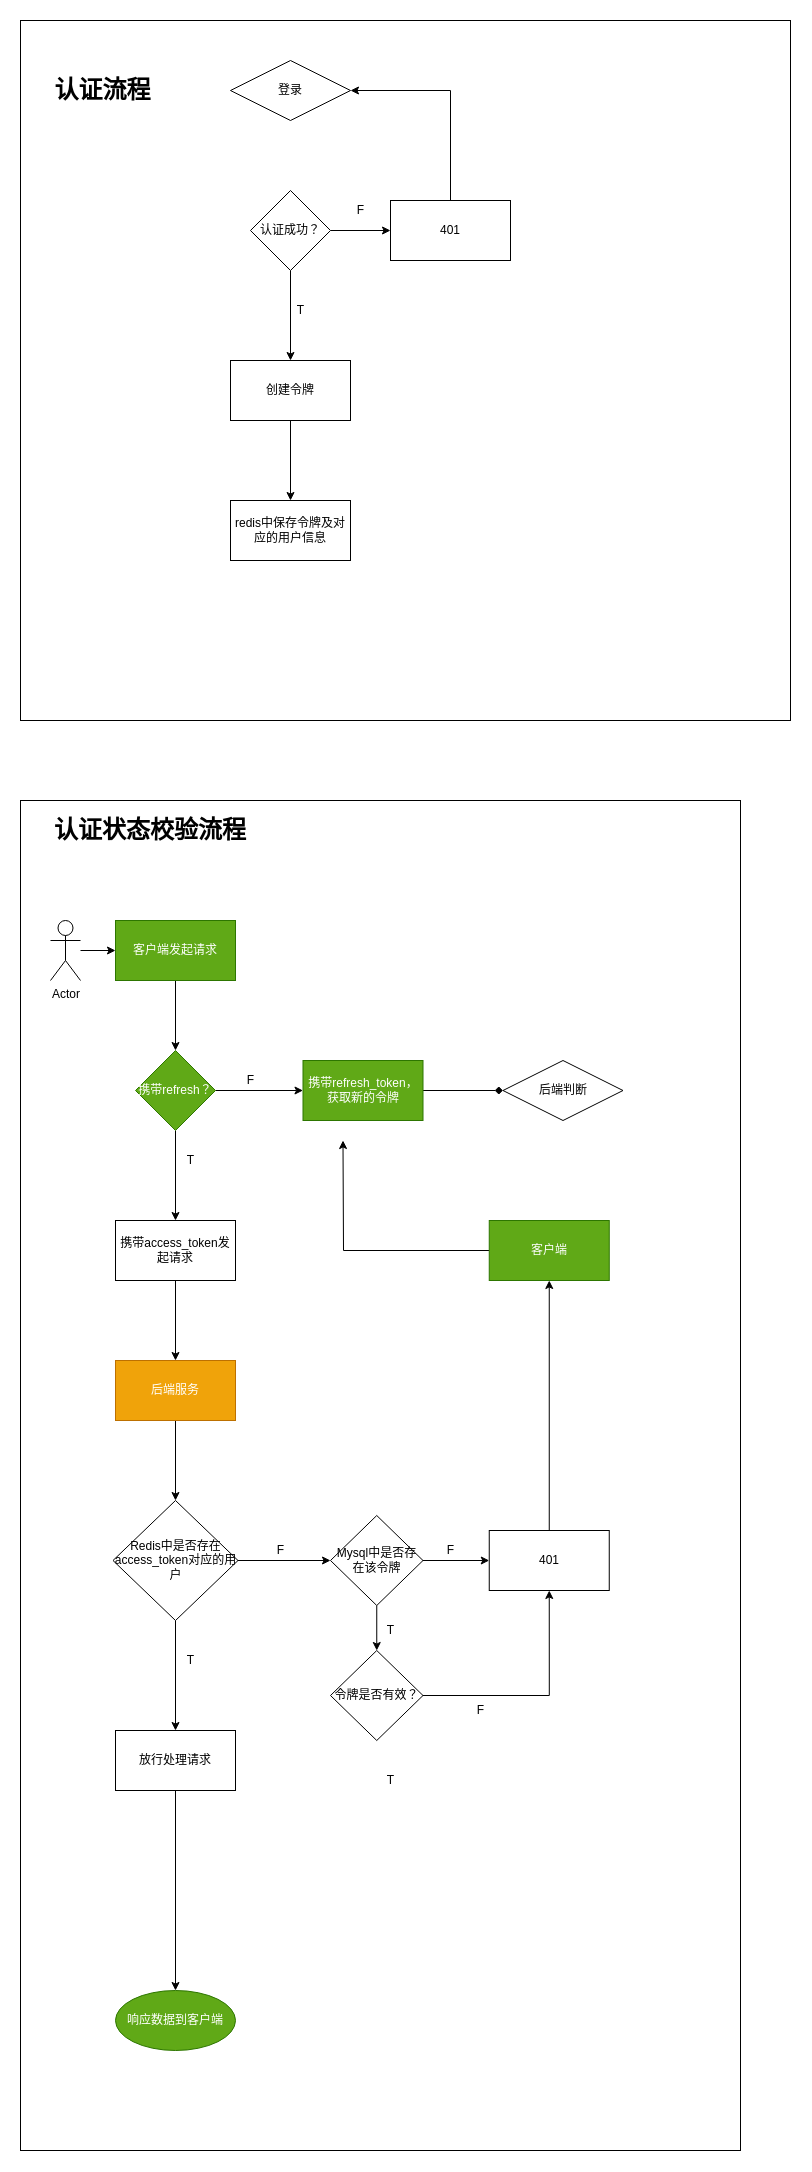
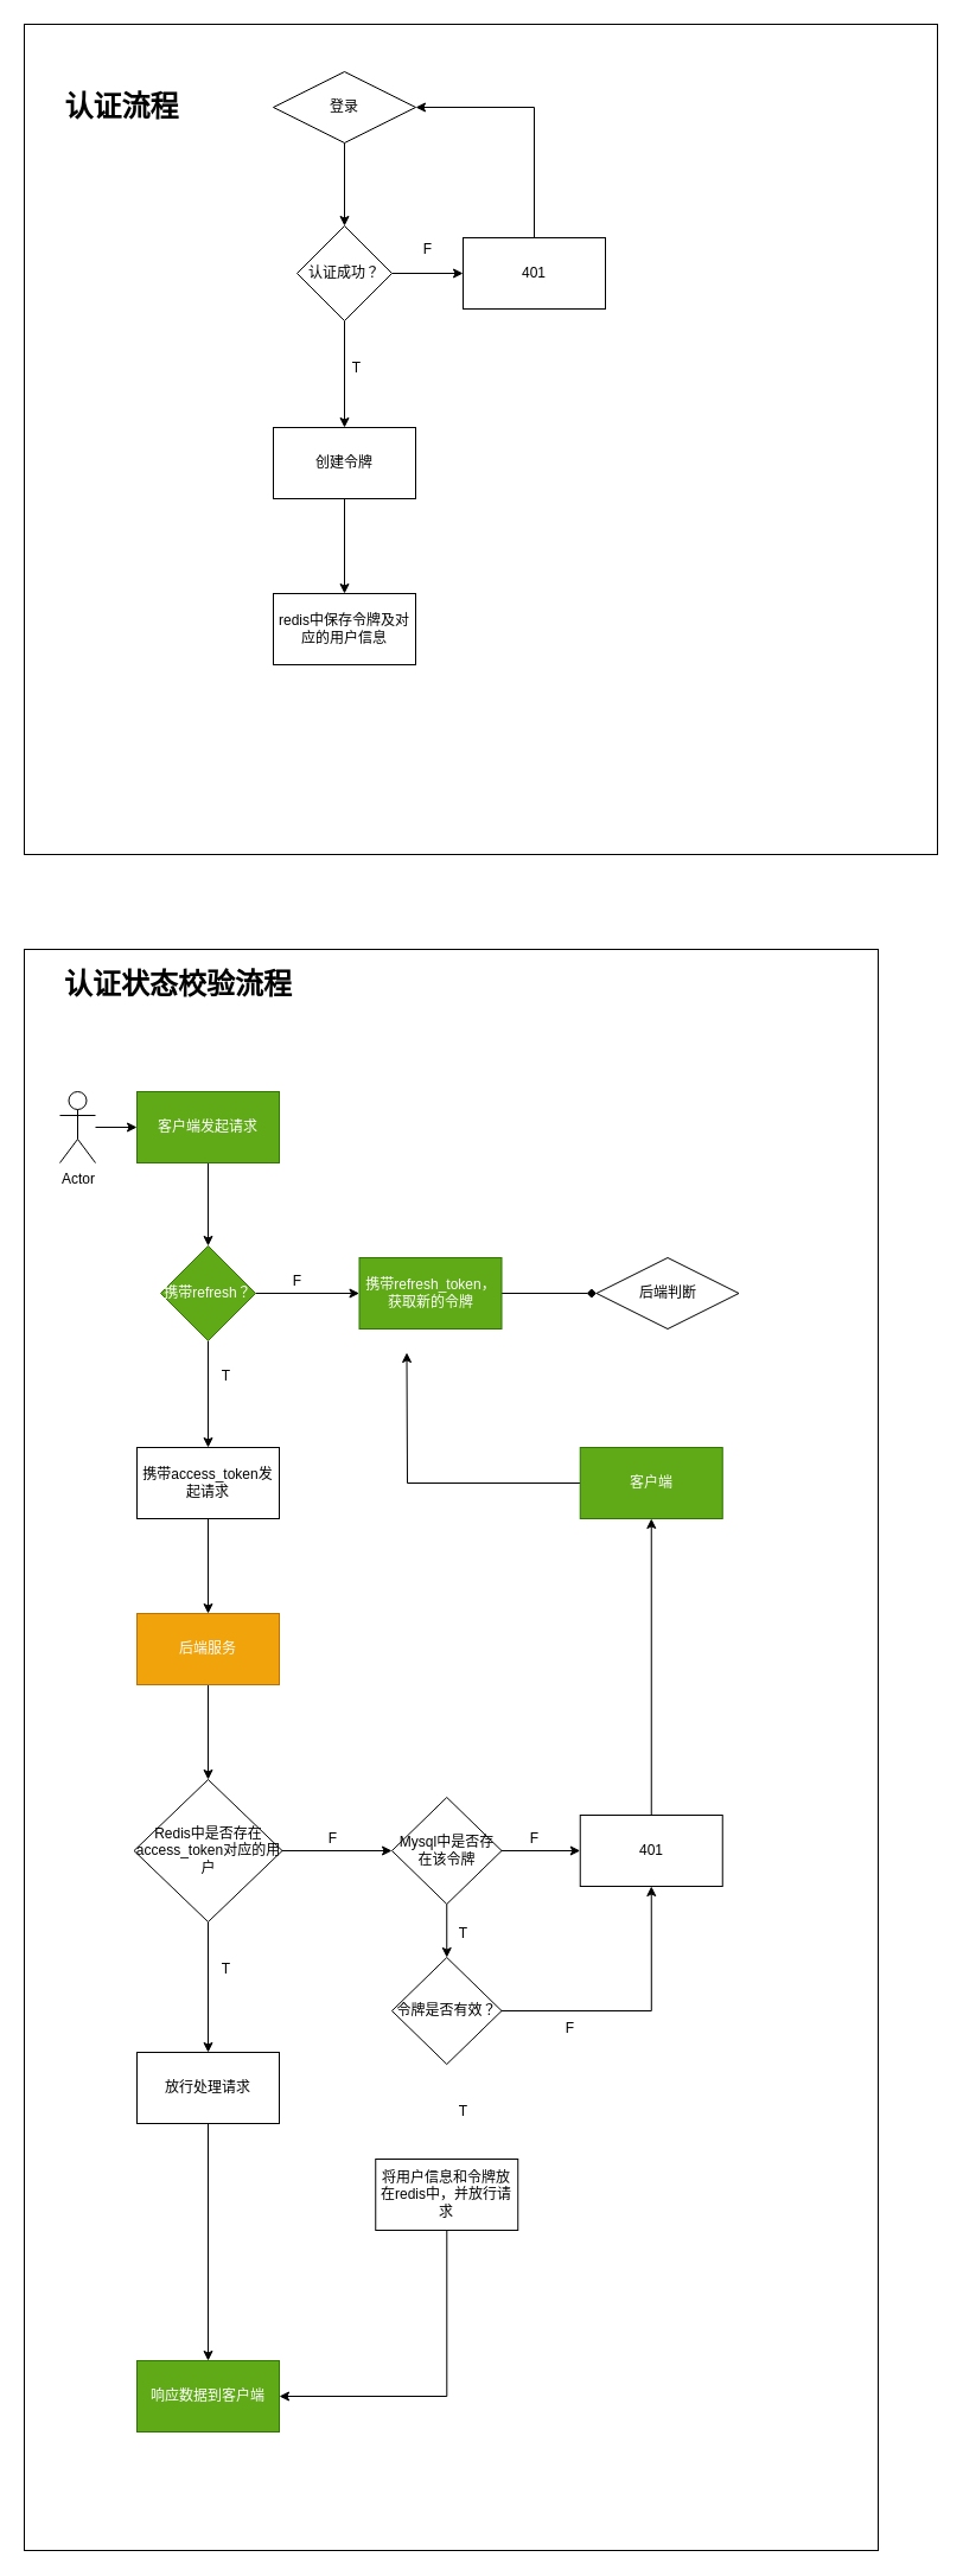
  <mxCell id="0" />
  <mxCell id="1" parent="0" />
  <mxCell id="2" value="" style="rounded=0;whiteSpace=wrap;html=1;align=center;" parent="1" vertex="1"><mxGeometry y="800" width="720" height="1350" as="geometry" x="20" /></mxCell>
  <mxCell id="3" value="" style="rounded=0;whiteSpace=wrap;html=1;align=center;" parent="1" vertex="1"><mxGeometry y="20" width="770" height="700" as="geometry" x="20" /></mxCell>
+ <mxCell id="4" value="" style="edgeStyle=orthogonalEdgeStyle;rounded=0;orthogonalLoop=1;jettySize=auto;html=1;" parent="1" source="5" target="8" edge="1"><mxGeometry relative="1" as="geometry" /></mxCell>
  <mxCell id="5" value="登录" style="rhombus;whiteSpace=wrap;html=1;" parent="1" vertex="1"><mxGeometry x="230" y="60" width="120" height="60" as="geometry" /></mxCell>
  <mxCell id="6" value="" style="edgeStyle=orthogonalEdgeStyle;rounded=0;orthogonalLoop=1;jettySize=auto;html=1;" parent="1" source="8" target="10" edge="1"><mxGeometry relative="1" as="geometry" /></mxCell>
  <mxCell id="7" value="" style="edgeStyle=orthogonalEdgeStyle;rounded=0;orthogonalLoop=1;jettySize=auto;html=1;" parent="1" source="8" target="13" edge="1"><mxGeometry relative="1" as="geometry" /></mxCell>
  <mxCell id="8" value="认证成功？" style="rhombus;whiteSpace=wrap;html=1;rounded=0;" parent="1" vertex="1"><mxGeometry x="250" y="190" width="80" height="80" as="geometry" /></mxCell>
  <mxCell id="9" value="" style="edgeStyle=orthogonalEdgeStyle;rounded=0;orthogonalLoop=1;jettySize=auto;html=1;" parent="1" source="10" target="42" edge="1"><mxGeometry relative="1" as="geometry" /></mxCell>
  <mxCell id="10" value="创建令牌" style="whiteSpace=wrap;html=1;rounded=0;align=center;" parent="1" vertex="1"><mxGeometry x="230" y="360" width="120" height="60" as="geometry" /></mxCell>
  <mxCell id="11" value="T" style="text;html=1;align=center;verticalAlign=middle;resizable=0;points=[];autosize=1;" parent="1" vertex="1"><mxGeometry x="290" y="300" width="20" height="20" as="geometry" /></mxCell>
  <mxCell id="12" style="edgeStyle=orthogonalEdgeStyle;rounded=0;orthogonalLoop=1;jettySize=auto;html=1;entryX=1;entryY=0.5;entryDx=0;entryDy=0;" parent="1" source="13" target="5" edge="1"><mxGeometry relative="1" as="geometry"><Array as="points"><mxPoint x="450" y="90" /></Array></mxGeometry></mxCell>
  <mxCell id="13" value="401" style="whiteSpace=wrap;html=1;rounded=0;" parent="1" vertex="1"><mxGeometry x="390" y="200" width="120" height="60" as="geometry" /></mxCell>
  <mxCell id="14" value="" style="edgeStyle=orthogonalEdgeStyle;rounded=0;orthogonalLoop=1;jettySize=auto;html=1;" parent="1" source="15" target="17" edge="1"><mxGeometry relative="1" as="geometry" /></mxCell>
  <mxCell id="15" value="Actor" style="shape=umlActor;verticalLabelPosition=bottom;verticalAlign=top;html=1;outlineConnect=0;align=left;" parent="1" vertex="1"><mxGeometry x="50" y="920" width="30" height="60" as="geometry" /></mxCell>
  <mxCell id="16" value="" style="edgeStyle=orthogonalEdgeStyle;rounded=0;orthogonalLoop=1;jettySize=auto;html=1;" parent="1" source="17" target="20" edge="1"><mxGeometry relative="1" as="geometry" /></mxCell>
  <mxCell id="17" value="&lt;div&gt;客户端发起请求&lt;/div&gt;&lt;div&gt;&lt;/div&gt;" style="whiteSpace=wrap;html=1;align=center;verticalAlign=middle;fillColor=#60a917;strokeColor=#2D7600;fontColor=#ffffff;" parent="1" vertex="1"><mxGeometry x="115" y="920" width="120" height="60" as="geometry" /></mxCell>
  <mxCell id="18" value="" style="edgeStyle=orthogonalEdgeStyle;rounded=0;orthogonalLoop=1;jettySize=auto;html=1;" parent="1" source="20" target="22" edge="1"><mxGeometry relative="1" as="geometry" /></mxCell>
  <mxCell id="19" value="" style="edgeStyle=orthogonalEdgeStyle;rounded=0;orthogonalLoop=1;jettySize=auto;html=1;entryX=0;entryY=0.5;entryDx=0;entryDy=0;" parent="1" source="20" target="25" edge="1"><mxGeometry relative="1" as="geometry"><mxPoint x="295" y="1090" as="targetPoint" /></mxGeometry></mxCell>
  <mxCell id="20" value="携带refresh？" style="rhombus;whiteSpace=wrap;html=1;fillColor=#60a917;strokeColor=#2D7600;fontColor=#ffffff;" parent="1" vertex="1"><mxGeometry x="135" y="1050" width="80" height="80" as="geometry" /></mxCell>
  <mxCell id="21" value="" style="edgeStyle=orthogonalEdgeStyle;rounded=0;orthogonalLoop=1;jettySize=auto;html=1;" parent="1" source="22" target="29" edge="1"><mxGeometry relative="1" as="geometry" /></mxCell>
  <mxCell id="22" value="携带access_token发起请求" style="whiteSpace=wrap;html=1;" parent="1" vertex="1"><mxGeometry x="115" y="1220" width="120" height="60" as="geometry" /></mxCell>
  <mxCell id="23" value="T" style="text;html=1;align=center;verticalAlign=middle;resizable=0;points=[];autosize=1;" parent="1" vertex="1"><mxGeometry x="180" y="1150" width="20" height="20" as="geometry" /></mxCell>
  <mxCell id="24" value="" style="edgeStyle=orthogonalEdgeStyle;rounded=0;orthogonalLoop=1;jettySize=auto;html=1;endArrow=diamond;" edge="1" parent="1" source="25" target="26"><mxGeometry relative="1" as="geometry" /></mxCell>
  <mxCell id="25" value="携带refresh_token，获取新的令牌" style="whiteSpace=wrap;html=1;fillColor=#60a917;strokeColor=#2D7600;fontColor=#ffffff;" parent="1" vertex="1"><mxGeometry x="302.5" y="1060" width="120" height="60" as="geometry" /></mxCell>
  <mxCell id="26" value="后端判断" style="rhombus;whiteSpace=wrap;html=1;" vertex="1" parent="1"><mxGeometry x="502.5" y="1060" width="120" height="60" as="geometry" /></mxCell>
  <mxCell id="27" value="F" style="text;html=1;align=center;verticalAlign=middle;resizable=0;points=[];autosize=1;" parent="1" vertex="1"><mxGeometry x="240" y="1070" width="20" height="20" as="geometry" /></mxCell>
  <mxCell id="28" value="" style="edgeStyle=orthogonalEdgeStyle;rounded=0;orthogonalLoop=1;jettySize=auto;html=1;" parent="1" source="29" target="32" edge="1"><mxGeometry relative="1" as="geometry" /></mxCell>
  <mxCell id="29" value="后端服务" style="whiteSpace=wrap;html=1;fillColor=#f0a30a;strokeColor=#BD7000;fontColor=#ffffff;" parent="1" vertex="1"><mxGeometry x="115" y="1360" width="120" height="60" as="geometry" /></mxCell>
  <mxCell id="30" value="" style="edgeStyle=orthogonalEdgeStyle;rounded=0;orthogonalLoop=1;jettySize=auto;html=1;" parent="1" source="32" target="35" edge="1"><mxGeometry relative="1" as="geometry" /></mxCell>
  <mxCell id="31" value="" style="edgeStyle=orthogonalEdgeStyle;rounded=0;orthogonalLoop=1;jettySize=auto;html=1;" parent="1" source="32" target="45" edge="1"><mxGeometry relative="1" as="geometry" /></mxCell>
  <mxCell id="32" value="Redis中是否存在access_token对应的用户" style="rhombus;whiteSpace=wrap;html=1;" parent="1" vertex="1"><mxGeometry x="112.5" y="1500" width="125" height="120" as="geometry" /></mxCell>
  <mxCell id="33" value="" style="edgeStyle=orthogonalEdgeStyle;rounded=0;orthogonalLoop=1;jettySize=auto;html=1;" parent="1" source="35" target="38" edge="1"><mxGeometry relative="1" as="geometry" /></mxCell>
  <mxCell id="34" value="" style="edgeStyle=orthogonalEdgeStyle;rounded=0;orthogonalLoop=1;jettySize=auto;html=1;" parent="1" source="35" target="48" edge="1"><mxGeometry relative="1" as="geometry" /></mxCell>
  <mxCell id="35" value="Mysql中是否存在该令牌" style="rhombus;whiteSpace=wrap;html=1;" parent="1" vertex="1"><mxGeometry x="330" y="1515" width="92.5" height="90" as="geometry" /></mxCell>
  <mxCell id="36" value="F" style="text;html=1;align=center;verticalAlign=middle;resizable=0;points=[];autosize=1;" parent="1" vertex="1"><mxGeometry x="270" y="1540" width="20" height="20" as="geometry" /></mxCell>
  <mxCell id="37" value="" style="edgeStyle=orthogonalEdgeStyle;rounded=0;orthogonalLoop=1;jettySize=auto;html=1;" parent="1" source="38" target="41" edge="1"><mxGeometry relative="1" as="geometry" /></mxCell>
  <mxCell id="38" value="401" style="whiteSpace=wrap;html=1;" parent="1" vertex="1"><mxGeometry x="488.75" y="1530" width="120" height="60" as="geometry" /></mxCell>
  <mxCell id="39" value="F" style="text;html=1;align=center;verticalAlign=middle;resizable=0;points=[];autosize=1;" parent="1" vertex="1"><mxGeometry x="440" y="1540" width="20" height="20" as="geometry" /></mxCell>
  <mxCell id="40" value="" style="edgeStyle=orthogonalEdgeStyle;rounded=0;orthogonalLoop=1;jettySize=auto;html=1;entryX=0.5;entryY=1;entryDx=0;entryDy=0;" parent="1" source="41" edge="1"><mxGeometry relative="1" as="geometry"><mxPoint x="342.5" y="1140" as="targetPoint" /></mxGeometry></mxCell>
  <mxCell id="41" value="客户端" style="whiteSpace=wrap;html=1;fillColor=#60a917;strokeColor=#2D7600;fontColor=#ffffff;" parent="1" vertex="1"><mxGeometry x="488.75" y="1220" width="120" height="60" as="geometry" /></mxCell>
  <mxCell id="42" value="redis中保存令牌及对应的用户信息" style="whiteSpace=wrap;html=1;rounded=0;" parent="1" vertex="1"><mxGeometry x="230" y="500" width="120" height="60" as="geometry" /></mxCell>
  <mxCell id="43" value="F" style="text;html=1;align=center;verticalAlign=middle;resizable=0;points=[];autosize=1;" parent="1" vertex="1"><mxGeometry x="350" y="200" width="20" height="20" as="geometry" /></mxCell>
  <mxCell id="44" style="edgeStyle=orthogonalEdgeStyle;rounded=0;orthogonalLoop=1;jettySize=auto;html=1;" parent="1" source="45" target="56" edge="1"><mxGeometry relative="1" as="geometry" /></mxCell>
  <mxCell id="45" value="放行处理请求" style="whiteSpace=wrap;html=1;" parent="1" vertex="1"><mxGeometry x="115" y="1730" width="120" height="60" as="geometry" /></mxCell>
  <mxCell id="46" value="T" style="text;html=1;align=center;verticalAlign=middle;resizable=0;points=[];autosize=1;" parent="1" vertex="1"><mxGeometry x="180" y="1650" width="20" height="20" as="geometry" /></mxCell>
  <mxCell id="47" style="edgeStyle=orthogonalEdgeStyle;rounded=0;orthogonalLoop=1;jettySize=auto;html=1;entryX=0.5;entryY=1;entryDx=0;entryDy=0;" parent="1" source="48" target="38" edge="1"><mxGeometry relative="1" as="geometry" /></mxCell>
  <mxCell id="48" value="令牌是否有效？" style="rhombus;whiteSpace=wrap;html=1;" parent="1" vertex="1"><mxGeometry x="330" y="1650" width="92.5" height="90" as="geometry" /></mxCell>
  <mxCell id="49" value="T" style="text;html=1;align=center;verticalAlign=middle;resizable=0;points=[];autosize=1;" parent="1" vertex="1"><mxGeometry x="380" y="1620" width="20" height="20" as="geometry" /></mxCell>
+ <mxCell id="50" style="edgeStyle=orthogonalEdgeStyle;rounded=0;orthogonalLoop=1;jettySize=auto;html=1;entryX=1;entryY=0.5;entryDx=0;entryDy=0;" parent="1" source="51" target="56" edge="1"><mxGeometry relative="1" as="geometry"><Array as="points"><mxPoint x="376" y="2020" /></Array></mxGeometry></mxCell>
+ <mxCell id="51" value="将用户信息和令牌放在redis中，并放行请求" style="whiteSpace=wrap;html=1;" parent="1" vertex="1"><mxGeometry x="316.25" y="1820" width="120" height="60" as="geometry" /></mxCell>
  <mxCell id="52" value="T" style="text;html=1;align=center;verticalAlign=middle;resizable=0;points=[];autosize=1;" parent="1" vertex="1"><mxGeometry x="380" y="1770" width="20" height="20" as="geometry" /></mxCell>
  <mxCell id="53" value="F" style="text;html=1;align=center;verticalAlign=middle;resizable=0;points=[];autosize=1;" parent="1" vertex="1"><mxGeometry x="470" y="1700" width="20" height="20" as="geometry" /></mxCell>
  <mxCell id="54" value="&lt;b&gt;&lt;font style=&quot;font-size: 24px&quot;&gt;认证流程&lt;/font&gt;&lt;/b&gt;" style="text;html=1;strokeColor=none;fillColor=none;align=center;verticalAlign=middle;whiteSpace=wrap;rounded=0;" parent="1" vertex="1"><mxGeometry x="35" y="75" width="135" height="30" as="geometry" /></mxCell>
  <mxCell id="55" value="&lt;font style=&quot;font-size: 24px&quot;&gt;&lt;b&gt;认证状态校验流程&lt;/b&gt;&lt;/font&gt;" style="text;html=1;strokeColor=none;fillColor=none;align=center;verticalAlign=middle;whiteSpace=wrap;rounded=0;" parent="1" vertex="1"><mxGeometry x="40" y="820" width="220" height="20" as="geometry" /></mxCell>
- <mxCell id="56" value="响应数据到客户端" style="ellipse;whiteSpace=wrap;html=1;align=center;fillColor=#60a917;strokeColor=#2D7600;fontColor=#ffffff;" parent="1" vertex="1"><mxGeometry x="115" y="1990" width="120" height="60" as="geometry" /></mxCell>
+ <mxCell id="56" value="响应数据到客户端" style="rounded=0;whiteSpace=wrap;html=1;align=center;fillColor=#60a917;strokeColor=#2D7600;fontColor=#ffffff;" parent="1" vertex="1"><mxGeometry x="115" y="1990" width="120" height="60" as="geometry" /></mxCell>
